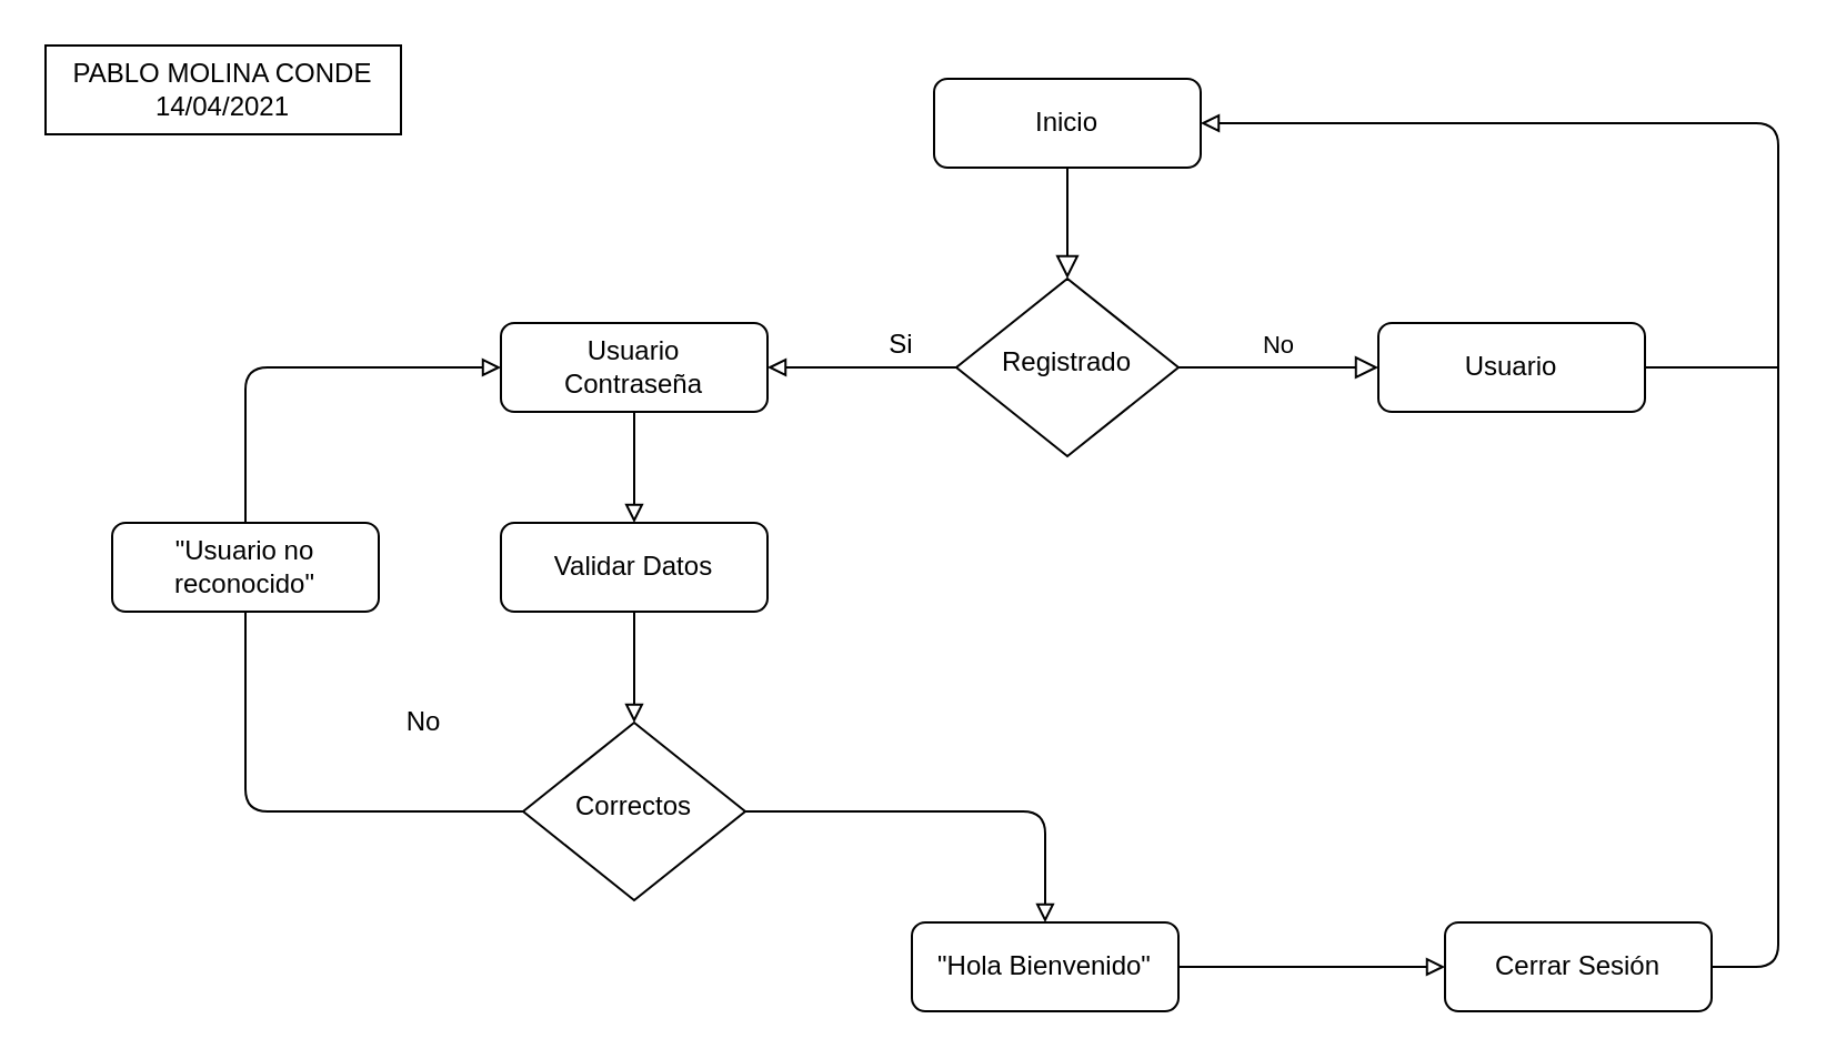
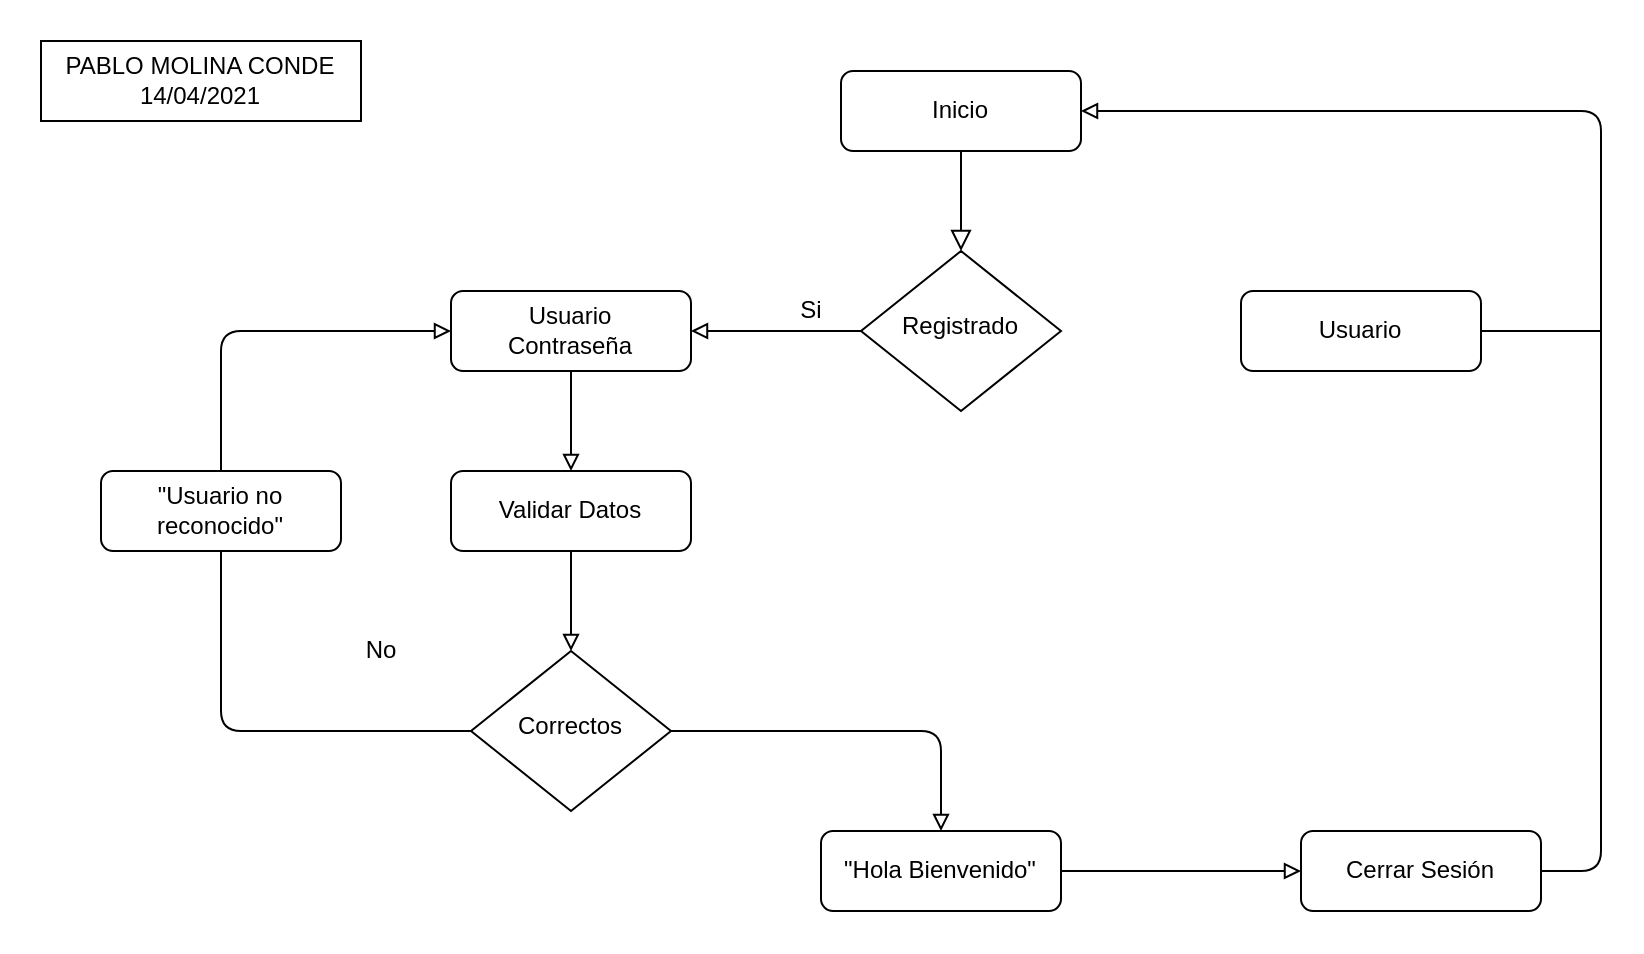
  <mxCell id="0" />
  <mxCell id="1" parent="0" />
  <mxCell id="2" value="" style="rounded=0;html=1;jettySize=auto;orthogonalLoop=1;fontSize=11;endArrow=block;endFill=0;endSize=8;strokeWidth=1;shadow=0;labelBackgroundColor=none;edgeStyle=orthogonalEdgeStyle;" parent="1" source="3" target="5" edge="1"><mxGeometry relative="1" as="geometry" /></mxCell>
  <mxCell id="3" value="Inicio" style="rounded=1;whiteSpace=wrap;html=1;fontSize=12;glass=0;strokeWidth=1;shadow=0;" parent="1" vertex="1"><mxGeometry x="420" y="35" width="120" height="40" as="geometry" /></mxCell>
- <mxCell id="4" value="No" style="edgeStyle=orthogonalEdgeStyle;rounded=0;html=1;jettySize=auto;orthogonalLoop=1;fontSize=11;endArrow=block;endFill=0;endSize=8;strokeWidth=1;shadow=0;labelBackgroundColor=none;" parent="1" source="5" target="6" edge="1"><mxGeometry y="10" relative="1" as="geometry"><mxPoint as="offset" /></mxGeometry></mxCell>
  <mxCell id="5" value="Registrado" style="rhombus;whiteSpace=wrap;html=1;shadow=0;fontFamily=Helvetica;fontSize=12;align=center;strokeWidth=1;spacing=6;spacingTop=-4;" parent="1" vertex="1"><mxGeometry x="430" y="125" width="100" height="80" as="geometry" /></mxCell>
  <mxCell id="6" value="Usuario" style="rounded=1;whiteSpace=wrap;html=1;fontSize=12;glass=0;strokeWidth=1;shadow=0;" parent="1" vertex="1"><mxGeometry x="620" y="145" width="120" height="40" as="geometry" /></mxCell>
  <mxCell id="7" value="&quot;Hola Bienvenido&quot;" style="rounded=1;whiteSpace=wrap;html=1;fontSize=12;glass=0;strokeWidth=1;shadow=0;" parent="1" vertex="1"><mxGeometry x="410" y="415" width="120" height="40" as="geometry" /></mxCell>
  <mxCell id="8" value="&lt;div&gt;Usuario&lt;/div&gt;&lt;div&gt;Contraseña&lt;br&gt;&lt;/div&gt;" style="rounded=1;whiteSpace=wrap;html=1;fontSize=12;glass=0;strokeWidth=1;shadow=0;" vertex="1" parent="1"><mxGeometry x="225" y="145" width="120" height="40" as="geometry" /></mxCell>
  <mxCell id="9" value="" style="endArrow=block;html=1;entryX=1;entryY=0.5;entryDx=0;entryDy=0;exitX=0;exitY=0.5;exitDx=0;exitDy=0;endFill=0;" edge="1" parent="1" source="5" target="8"><mxGeometry width="50" height="50" relative="1" as="geometry"><mxPoint x="570" y="265" as="sourcePoint" /><mxPoint x="620" y="215" as="targetPoint" /></mxGeometry></mxCell>
  <mxCell id="10" value="Si" style="text;html=1;align=center;verticalAlign=middle;resizable=0;points=[];autosize=1;strokeColor=none;" vertex="1" parent="1"><mxGeometry x="390" y="145" width="30" height="20" as="geometry" /></mxCell>
  <mxCell id="11" value="Validar Datos" style="rounded=1;whiteSpace=wrap;html=1;fontSize=12;glass=0;strokeWidth=1;shadow=0;" vertex="1" parent="1"><mxGeometry x="225" y="235" width="120" height="40" as="geometry" /></mxCell>
  <mxCell id="12" value="Correctos" style="rhombus;whiteSpace=wrap;html=1;shadow=0;fontFamily=Helvetica;fontSize=12;align=center;strokeWidth=1;spacing=6;spacingTop=-4;" vertex="1" parent="1"><mxGeometry x="235" y="325" width="100" height="80" as="geometry" /></mxCell>
  <mxCell id="13" value="" style="endArrow=block;html=1;entryX=0;entryY=0.5;entryDx=0;entryDy=0;exitX=0;exitY=0.5;exitDx=0;exitDy=0;endFill=0;" edge="1" parent="1" source="12" target="8"><mxGeometry width="50" height="50" relative="1" as="geometry"><mxPoint x="570" y="265" as="sourcePoint" /><mxPoint x="620" y="215" as="targetPoint" /><Array as="points"><mxPoint x="110" y="365" /><mxPoint x="110" y="265" /><mxPoint x="110" y="165" /></Array></mxGeometry></mxCell>
  <mxCell id="14" value="No" style="text;html=1;align=center;verticalAlign=middle;resizable=0;points=[];autosize=1;strokeColor=none;" vertex="1" parent="1"><mxGeometry x="175" y="315" width="30" height="20" as="geometry" /></mxCell>
  <mxCell id="15" value="" style="endArrow=block;html=1;entryX=0.5;entryY=0;entryDx=0;entryDy=0;exitX=0.5;exitY=1;exitDx=0;exitDy=0;endFill=0;" edge="1" parent="1" source="8" target="11"><mxGeometry width="50" height="50" relative="1" as="geometry"><mxPoint x="570" y="265" as="sourcePoint" /><mxPoint x="620" y="215" as="targetPoint" /></mxGeometry></mxCell>
  <mxCell id="16" value="" style="endArrow=block;html=1;entryX=0.5;entryY=0;entryDx=0;entryDy=0;exitX=0.5;exitY=1;exitDx=0;exitDy=0;endFill=0;" edge="1" parent="1" source="11" target="12"><mxGeometry width="50" height="50" relative="1" as="geometry"><mxPoint x="295" y="195" as="sourcePoint" /><mxPoint x="295" y="245" as="targetPoint" /></mxGeometry></mxCell>
  <mxCell id="17" value="" style="endArrow=block;html=1;exitX=1;exitY=0.5;exitDx=0;exitDy=0;entryX=0.5;entryY=0;entryDx=0;entryDy=0;endFill=0;" edge="1" parent="1" source="12" target="7"><mxGeometry width="50" height="50" relative="1" as="geometry"><mxPoint x="570" y="265" as="sourcePoint" /><mxPoint x="470" y="405" as="targetPoint" /><Array as="points"><mxPoint x="470" y="365" /></Array></mxGeometry></mxCell>
  <mxCell id="18" value="Cerrar Sesión" style="rounded=1;whiteSpace=wrap;html=1;fontSize=12;glass=0;strokeWidth=1;shadow=0;" vertex="1" parent="1"><mxGeometry x="650" y="415" width="120" height="40" as="geometry" /></mxCell>
  <mxCell id="19" value="" style="endArrow=block;html=1;entryX=0;entryY=0.5;entryDx=0;entryDy=0;exitX=1;exitY=0.5;exitDx=0;exitDy=0;endFill=0;" edge="1" parent="1" source="7" target="18"><mxGeometry width="50" height="50" relative="1" as="geometry"><mxPoint x="570" y="285" as="sourcePoint" /><mxPoint x="620" y="235" as="targetPoint" /></mxGeometry></mxCell>
  <mxCell id="20" value="" style="endArrow=block;html=1;entryX=1;entryY=0.5;entryDx=0;entryDy=0;exitX=1;exitY=0.5;exitDx=0;exitDy=0;endFill=0;" edge="1" parent="1" source="18" target="3"><mxGeometry width="50" height="50" relative="1" as="geometry"><mxPoint x="570" y="285" as="sourcePoint" /><mxPoint x="620" y="235" as="targetPoint" /><Array as="points"><mxPoint x="800" y="435" /><mxPoint x="800" y="55" /></Array></mxGeometry></mxCell>
  <mxCell id="21" value="" style="endArrow=none;html=1;entryX=1;entryY=0.5;entryDx=0;entryDy=0;endFill=0;" edge="1" parent="1" target="6"><mxGeometry width="50" height="50" relative="1" as="geometry"><mxPoint x="800" y="165" as="sourcePoint" /><mxPoint x="620" y="235" as="targetPoint" /></mxGeometry></mxCell>
  <mxCell id="22" value="&lt;div&gt;&quot;Usuario no &lt;br&gt;&lt;/div&gt;&lt;div&gt;reconocido&quot;&lt;/div&gt;" style="rounded=1;whiteSpace=wrap;html=1;fontSize=12;glass=0;strokeWidth=1;shadow=0;" vertex="1" parent="1"><mxGeometry x="50" y="235" width="120" height="40" as="geometry" /></mxCell>
  <mxCell id="23" value="&lt;div&gt;PABLO MOLINA CONDE&lt;/div&gt;&lt;div&gt;14/04/2021&lt;br&gt;&lt;/div&gt;" style="rounded=0;whiteSpace=wrap;html=1;" vertex="1" parent="1"><mxGeometry x="20" y="20" width="160" height="40" as="geometry" /></mxCell>
